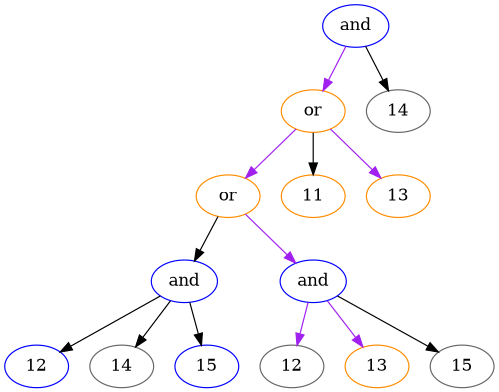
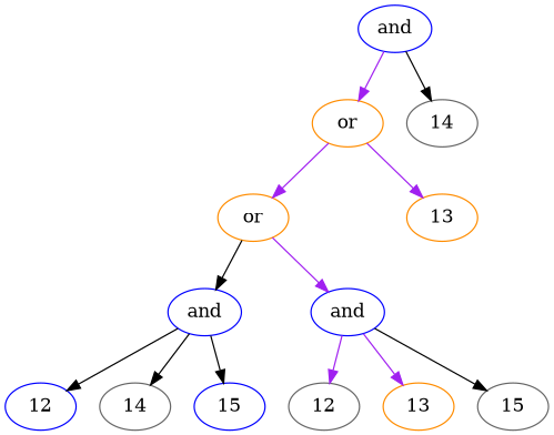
  digraph {
    node [color=blue]
    edge [color=black]
    n1 [label=and]
    n2 [label=or color=darkorange]
    n3 [label=14 color=gray40]
    n4 [label=and]
    n5 [label=12]
    n6 [label=14 color=gray40]
    n7 [label=15]
    n8 [label=and]
    n9 [label=12 color=gray40]
    n10 [label=13 color=darkorange]
    n11 [label=15 color=gray40]
    n12 [label=or color=darkorange]
-   n13 [label=11 color=darkorange]
    n14 [label=13 color=darkorange]
    n1 -> n2 [color=purple]
    n1 -> n3
    n2 -> n12 [color=purple]
-   n2 -> n13
    n2 -> n14 [color=purple]
    n4 -> n5
    n4 -> n6
    n4 -> n7
    n8 -> n9 [color=purple]
    n8 -> n10 [color=purple]
    n8 -> n11
    n12 -> n4
    n12 -> n8 [color=purple]
  }
